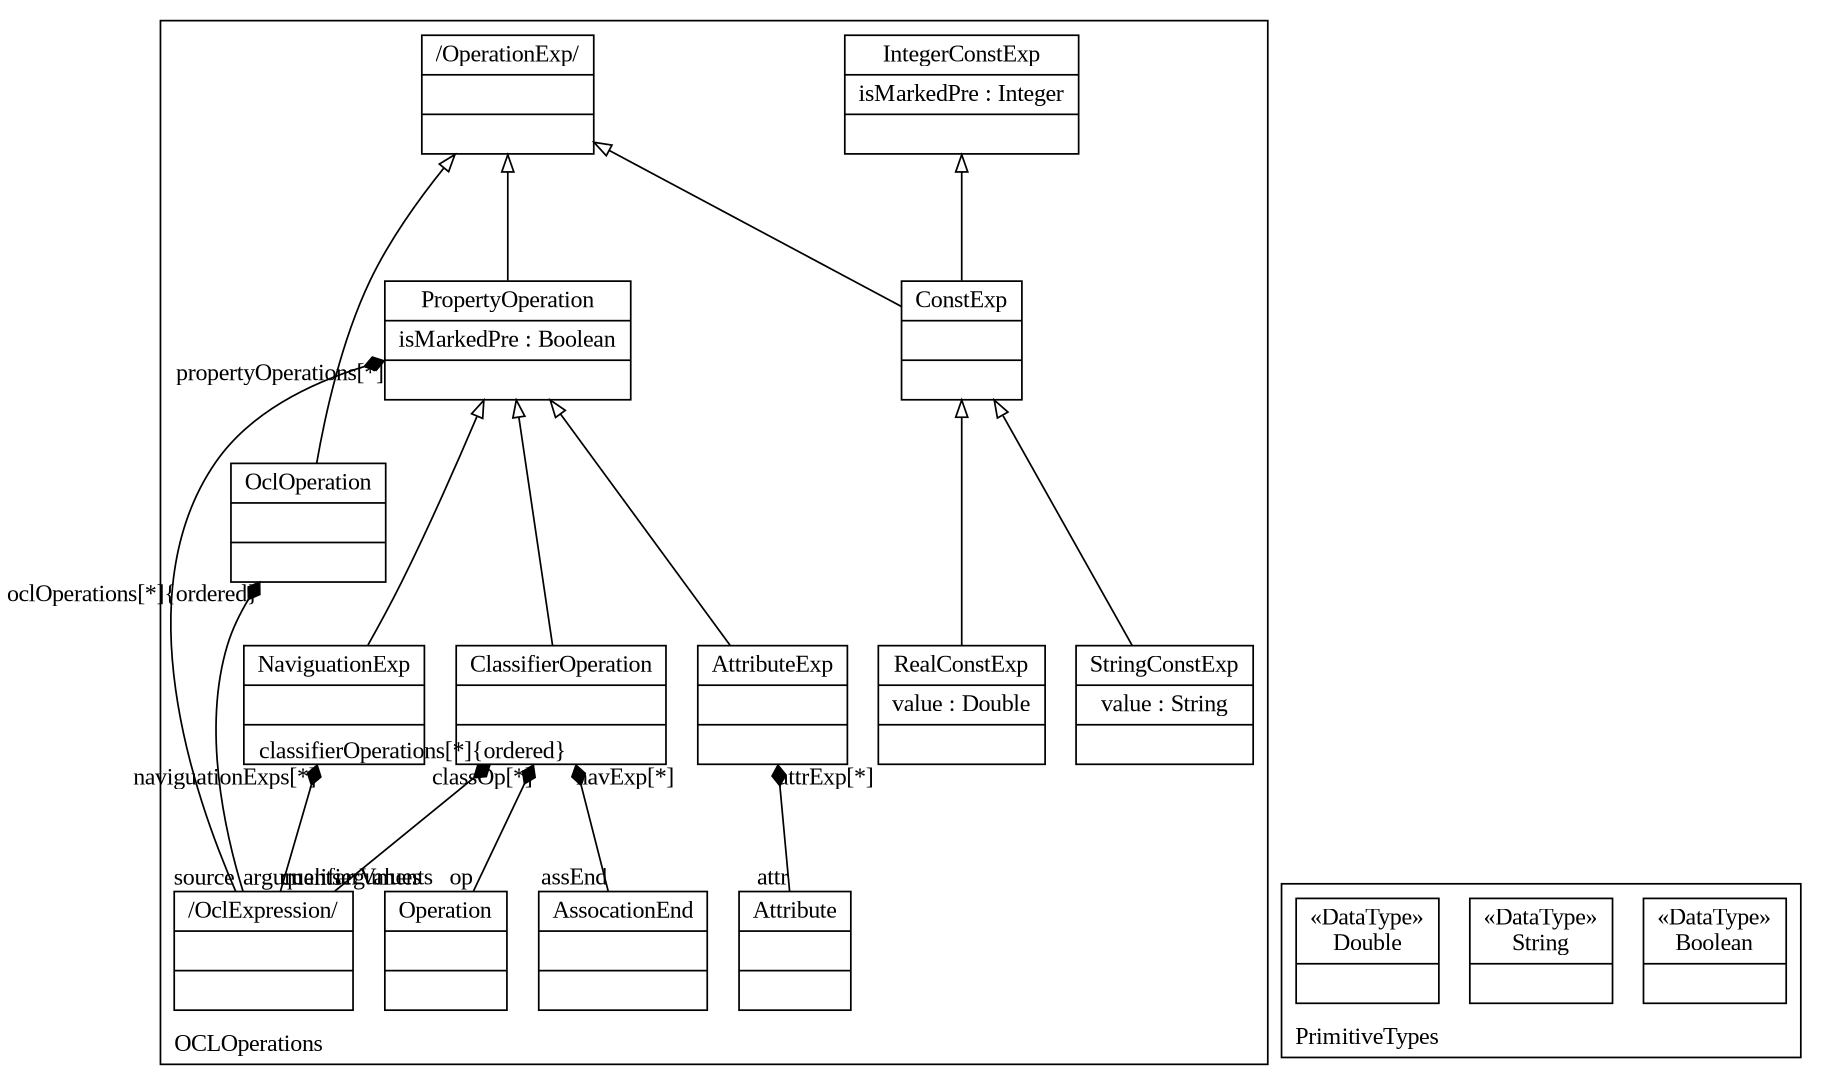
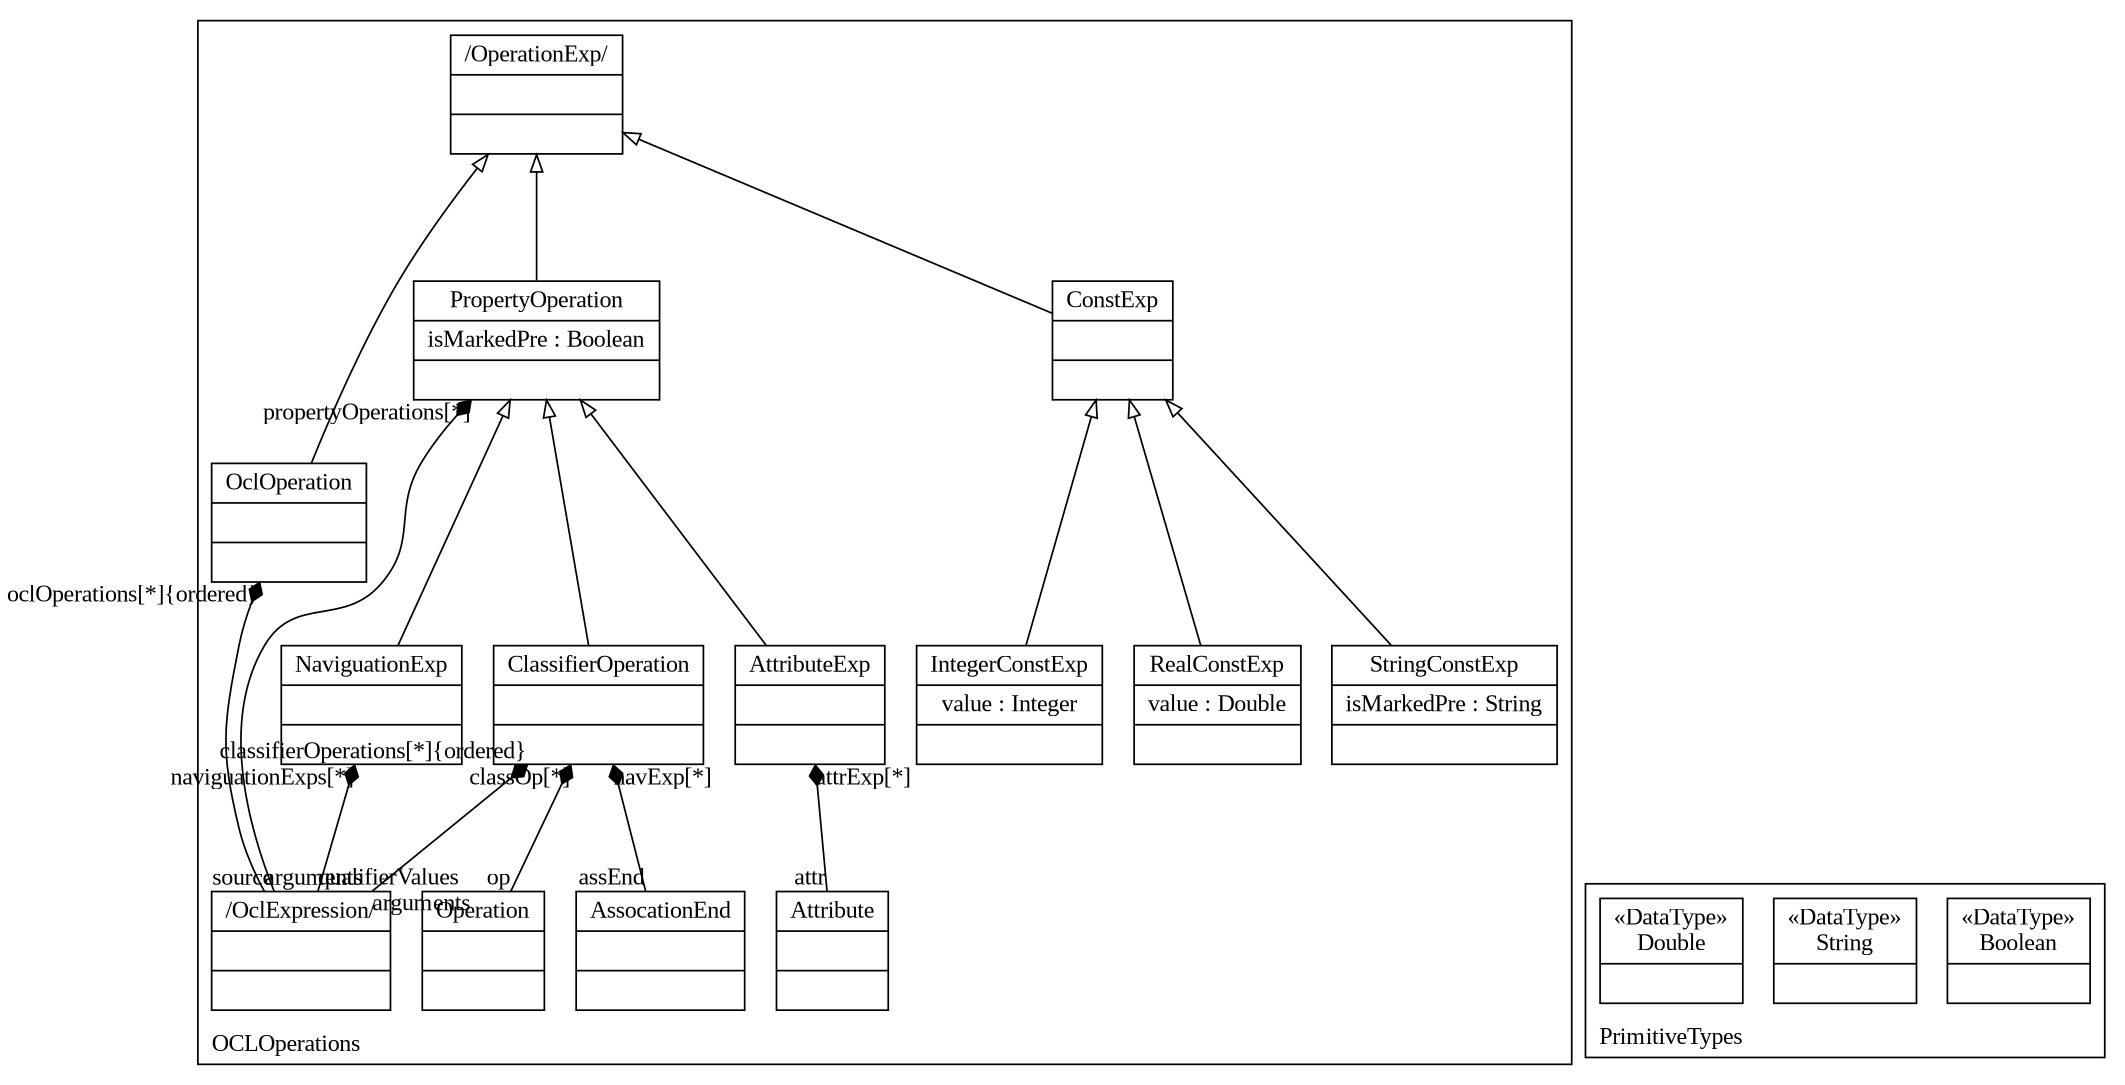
  digraph {
    compound=true
    fontname="Liberation Serif"
    labeljust=l
    labelloc=t
    nodeSep=0.75
    rankdir=BT
    node [fontname="Liberation Serif" shape=record]
    edge [arrowhead=onormal constraint=true fontname="Liberation Serif" group=PropertyOperation minlen=2]
    n1 [label="{/OperationExp/| | }"]
    n2 [label="{PropertyOperation|isMarkedPre : Boolean| }"]
    n3 [label="{OclOperation| | }"]
    n4 [label="{ConstExp| | }"]
-   n5 [label="{IntegerConstExp|isMarkedPre : Integer| }"]
-   n6 [label="{StringConstExp|value : String| }"]
+   n5 [label="{IntegerConstExp|value : Integer| }"]
+   n6 [label="{StringConstExp|isMarkedPre : String| }"]
    n7 [label="{RealConstExp|value : Double| }"]
    n8 [label="{AttributeExp| | }"]
    n9 [label="{Attribute| | }"]
    n10 [label="{NaviguationExp| | }"]
    n11 [label="{AssocationEnd| | }"]
    n12 [label="{ClassifierOperation| | }"]
    n13 [label="{Operation| | }"]
    n14 [label="{/OclExpression/| | }"]
    n15 [label="{&#171;DataType&#187;\nBoolean|}"]
    n16 [label="{&#171;DataType&#187;\nString|}"]
    n17 [label="{&#171;DataType&#187;\nDouble|}"]
    subgraph cluster_1 {
      color=black
      label=OCLOperations
      n1
      n2
      n3
      n4
      n5
      n6
      n7
      n8
      n9
      n10
      n11
      n12
      n13
      n14
    }
    subgraph cluster_2 {
      color=black
      label=PrimitiveTypes
      n15
      n16
      n17
    }
    n2 -> n1 [group=OperationExp]
    n3 -> n1 [group=OperationExp]
    n4 -> n1 [group=OperationExp]
-   n4 -> n5 [group=ConstExp]
+   n5 -> n4 [group=ConstExp]
    n6 -> n4 [group=ConstExp]
    n7 -> n4 [group=ConstExp]
    n8 -> n2
    n9 -> n8 [arrowhead=diamond arrowtail=none group=AttributeExp headlabel="attrExp[*]" taillabel=attr]
    n10 -> n2
    n11 -> n12 [arrowhead=diamond arrowtail=none group=NaviguationExp headlabel="navExp[*]" taillabel=assEnd]
    n12 -> n2
    n13 -> n12 [arrowhead=diamond arrowtail=none group=ClassifierOperation headlabel="classOp[*]" taillabel=op]
    n14 -> n2 [arrowhead=diamond arrowtail=none headlabel="propertyOperations[*]" taillabel=source]
    n14 -> n3 [arrowhead=diamond arrowtail=none group=OclOperation headlabel="oclOperations[*]{ordered}" taillabel=arguments]
    n14 -> n10 [arrowhead=diamond arrowtail=none group=NaviguationExp headlabel="naviguationExps[*]" taillabel=qualifierValues]
    n14 -> n12 [arrowhead=diamond arrowtail=none group=ClassifierOperation headlabel="classifierOperations[*]{ordered}" taillabel=arguments]
  }
